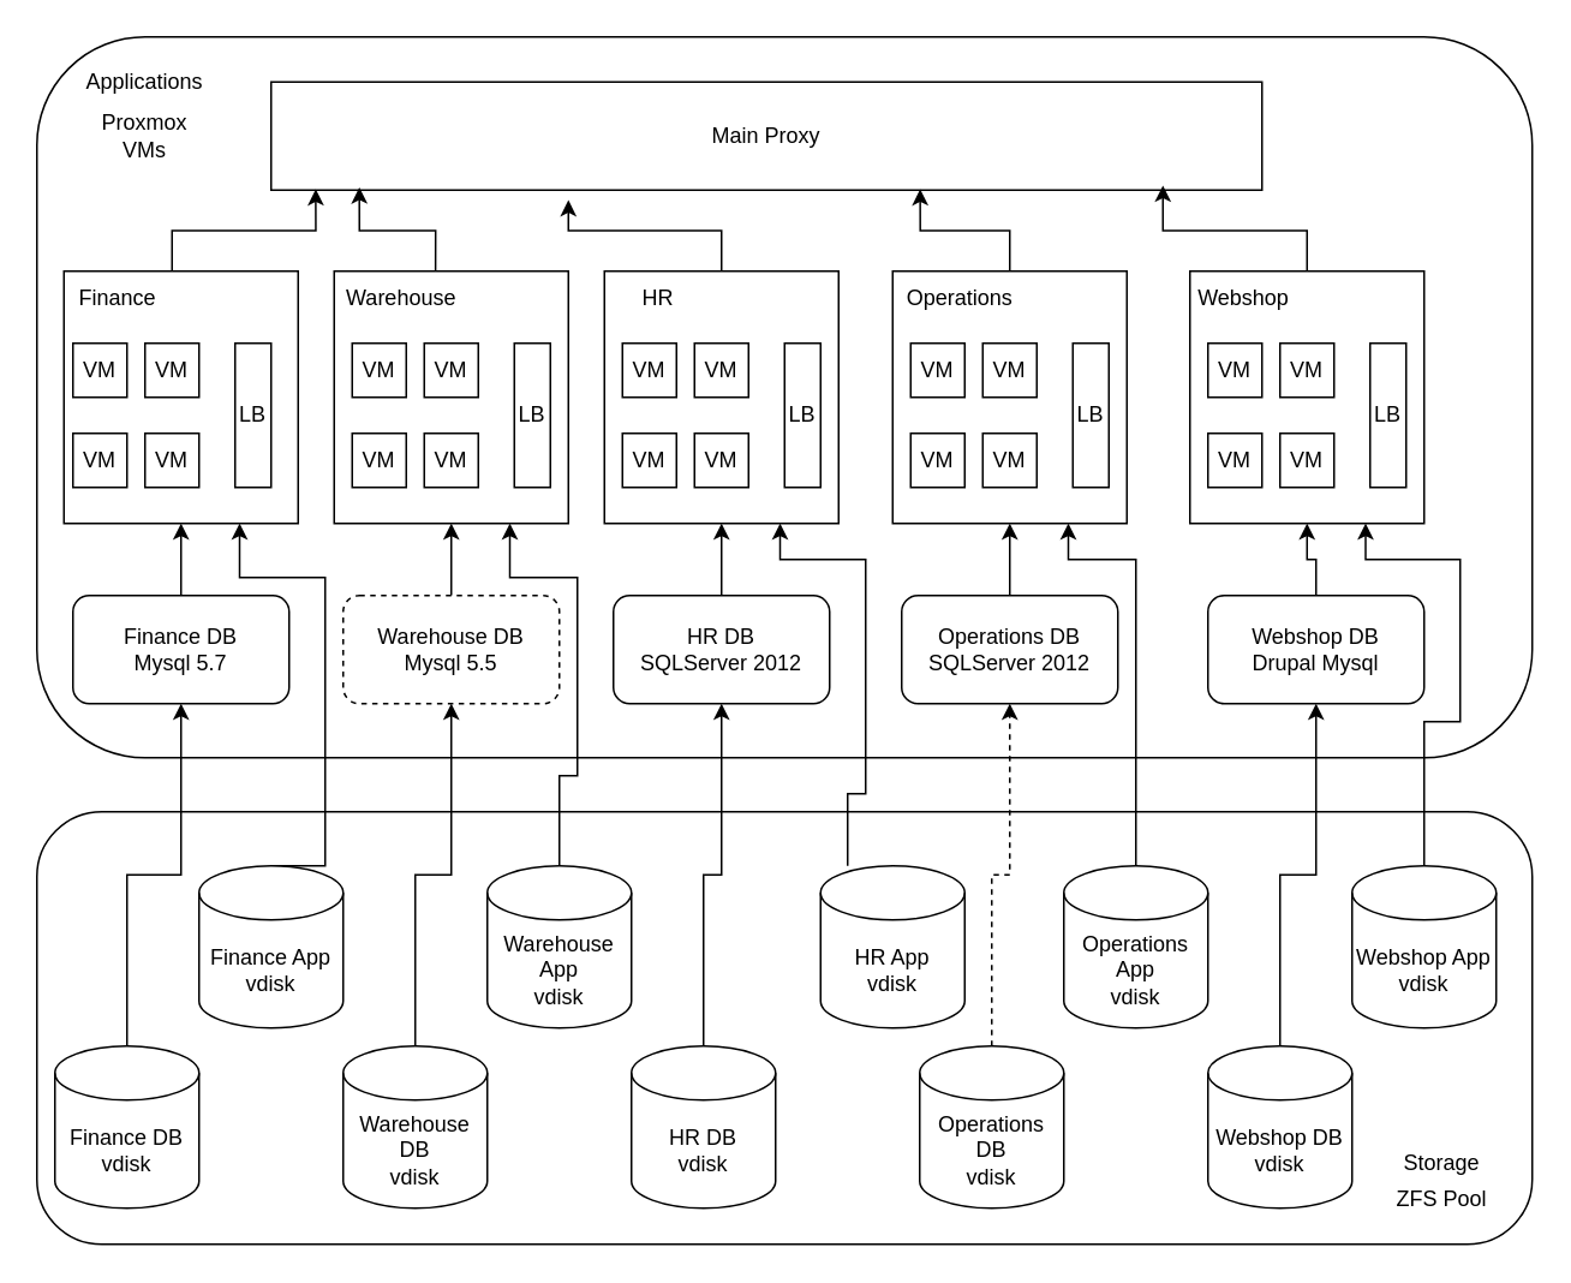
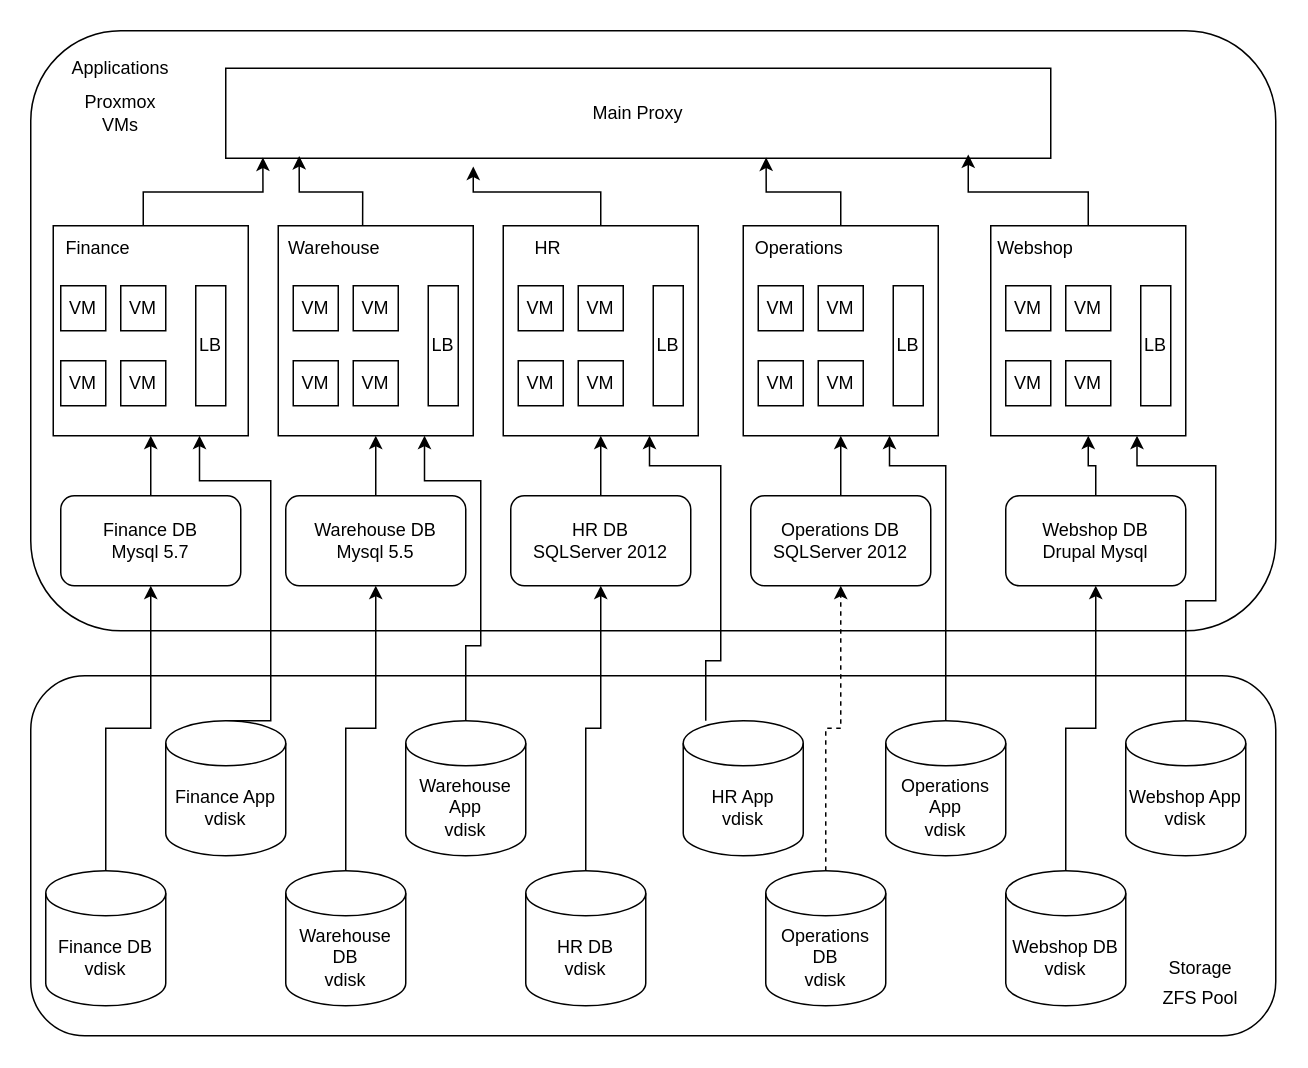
  <mxCell id="0" />
  <mxCell id="1" parent="0" />
  <mxCell id="2" value="" style="rounded=1;whiteSpace=wrap;html=1;" vertex="1" parent="1"><mxGeometry x="20" y="450" width="830" height="240" as="geometry" /></mxCell>
  <mxCell id="3" value="" style="rounded=1;whiteSpace=wrap;html=1;" vertex="1" parent="1"><mxGeometry x="20" y="20" width="830" height="400" as="geometry" /></mxCell>
  <mxCell id="4" value="Storage" style="text;html=1;align=center;verticalAlign=middle;whiteSpace=wrap;rounded=0;" vertex="1" parent="1"><mxGeometry x="770" y="630" width="60" height="30" as="geometry" /></mxCell>
  <mxCell id="5" value="ZFS Pool" style="text;html=1;align=center;verticalAlign=middle;whiteSpace=wrap;rounded=0;" vertex="1" parent="1"><mxGeometry x="770" y="650" width="60" height="30" as="geometry" /></mxCell>
  <mxCell id="6" style="edgeStyle=orthogonalEdgeStyle;rounded=0;orthogonalLoop=1;jettySize=auto;html=1;exitX=0.5;exitY=0;exitDx=0;exitDy=0;exitPerimeter=0;" edge="1" parent="1" source="7" target="29"><mxGeometry relative="1" as="geometry" /></mxCell>
  <mxCell id="7" value="Finance DB&lt;br&gt;vdisk" style="shape=cylinder3;whiteSpace=wrap;html=1;boundedLbl=1;backgroundOutline=1;size=15;" vertex="1" parent="1"><mxGeometry x="30" y="580" width="80" height="90" as="geometry" /></mxCell>
  <mxCell id="8" style="edgeStyle=orthogonalEdgeStyle;rounded=0;orthogonalLoop=1;jettySize=auto;html=1;exitX=0.5;exitY=0;exitDx=0;exitDy=0;exitPerimeter=0;" edge="1" parent="1" source="9" target="31"><mxGeometry relative="1" as="geometry" /></mxCell>
  <mxCell id="9" value="Warehouse DB&lt;br&gt;vdisk" style="shape=cylinder3;whiteSpace=wrap;html=1;boundedLbl=1;backgroundOutline=1;size=15;" vertex="1" parent="1"><mxGeometry x="190" y="580" width="80" height="90" as="geometry" /></mxCell>
  <mxCell id="10" style="edgeStyle=orthogonalEdgeStyle;rounded=0;orthogonalLoop=1;jettySize=auto;html=1;exitX=0.5;exitY=0;exitDx=0;exitDy=0;exitPerimeter=0;" edge="1" parent="1" source="11" target="33"><mxGeometry relative="1" as="geometry" /></mxCell>
  <mxCell id="11" value="HR DB&lt;br&gt;vdisk" style="shape=cylinder3;whiteSpace=wrap;html=1;boundedLbl=1;backgroundOutline=1;size=15;" vertex="1" parent="1"><mxGeometry x="350" y="580" width="80" height="90" as="geometry" /></mxCell>
  <mxCell id="12" style="edgeStyle=orthogonalEdgeStyle;rounded=0;orthogonalLoop=1;jettySize=auto;html=1;exitX=0.5;exitY=0;exitDx=0;exitDy=0;exitPerimeter=0;dashed=1;" edge="1" parent="1" source="13" target="35"><mxGeometry relative="1" as="geometry" /></mxCell>
  <mxCell id="13" value="Operations DB&lt;br&gt;vdisk" style="shape=cylinder3;whiteSpace=wrap;html=1;boundedLbl=1;backgroundOutline=1;size=15;" vertex="1" parent="1"><mxGeometry x="510" y="580" width="80" height="90" as="geometry" /></mxCell>
  <mxCell id="14" style="edgeStyle=orthogonalEdgeStyle;rounded=0;orthogonalLoop=1;jettySize=auto;html=1;exitX=0.5;exitY=0;exitDx=0;exitDy=0;exitPerimeter=0;" edge="1" parent="1" source="15" target="37"><mxGeometry relative="1" as="geometry" /></mxCell>
  <mxCell id="15" value="Webshop DB&lt;br&gt;vdisk" style="shape=cylinder3;whiteSpace=wrap;html=1;boundedLbl=1;backgroundOutline=1;size=15;" vertex="1" parent="1"><mxGeometry x="670" y="580" width="80" height="90" as="geometry" /></mxCell>
  <mxCell id="16" style="edgeStyle=orthogonalEdgeStyle;rounded=0;orthogonalLoop=1;jettySize=auto;html=1;entryX=0.75;entryY=1;entryDx=0;entryDy=0;exitX=0.5;exitY=0;exitDx=0;exitDy=0;exitPerimeter=0;" edge="1" parent="1" source="17" target="38"><mxGeometry relative="1" as="geometry"><Array as="points"><mxPoint x="180" y="480" /><mxPoint x="180" y="320" /><mxPoint x="133" y="320" /></Array></mxGeometry></mxCell>
  <mxCell id="17" value="Finance App&lt;br&gt;vdisk" style="shape=cylinder3;whiteSpace=wrap;html=1;boundedLbl=1;backgroundOutline=1;size=15;" vertex="1" parent="1"><mxGeometry x="110" y="480" width="80" height="90" as="geometry" /></mxCell>
  <mxCell id="18" style="edgeStyle=orthogonalEdgeStyle;rounded=0;orthogonalLoop=1;jettySize=auto;html=1;entryX=0.75;entryY=1;entryDx=0;entryDy=0;" edge="1" parent="1" source="19" target="39"><mxGeometry relative="1" as="geometry"><Array as="points"><mxPoint x="310" y="430" /><mxPoint x="320" y="430" /><mxPoint x="320" y="320" /><mxPoint x="283" y="320" /></Array></mxGeometry></mxCell>
  <mxCell id="19" value="Warehouse App&lt;br&gt;vdisk" style="shape=cylinder3;whiteSpace=wrap;html=1;boundedLbl=1;backgroundOutline=1;size=15;" vertex="1" parent="1"><mxGeometry x="270" y="480" width="80" height="90" as="geometry" /></mxCell>
  <mxCell id="20" style="edgeStyle=orthogonalEdgeStyle;rounded=0;orthogonalLoop=1;jettySize=auto;html=1;entryX=0.75;entryY=1;entryDx=0;entryDy=0;" edge="1" parent="1" source="21" target="40"><mxGeometry relative="1" as="geometry"><Array as="points"><mxPoint x="470" y="440" /><mxPoint x="480" y="440" /><mxPoint x="480" y="310" /><mxPoint x="433" y="310" /></Array></mxGeometry></mxCell>
  <mxCell id="21" value="HR App&lt;br&gt;vdisk" style="shape=cylinder3;whiteSpace=wrap;html=1;boundedLbl=1;backgroundOutline=1;size=15;" vertex="1" parent="1"><mxGeometry x="455" y="480" width="80" height="90" as="geometry" /></mxCell>
  <mxCell id="22" style="edgeStyle=orthogonalEdgeStyle;rounded=0;orthogonalLoop=1;jettySize=auto;html=1;entryX=0.75;entryY=1;entryDx=0;entryDy=0;" edge="1" parent="1" source="23" target="41"><mxGeometry relative="1" as="geometry"><Array as="points"><mxPoint x="630" y="310" /><mxPoint x="593" y="310" /></Array></mxGeometry></mxCell>
  <mxCell id="23" value="Operations App&lt;br&gt;vdisk" style="shape=cylinder3;whiteSpace=wrap;html=1;boundedLbl=1;backgroundOutline=1;size=15;" vertex="1" parent="1"><mxGeometry x="590" y="480" width="80" height="90" as="geometry" /></mxCell>
  <mxCell id="24" style="edgeStyle=orthogonalEdgeStyle;rounded=0;orthogonalLoop=1;jettySize=auto;html=1;entryX=0.75;entryY=1;entryDx=0;entryDy=0;" edge="1" parent="1" source="25" target="42"><mxGeometry relative="1" as="geometry"><Array as="points"><mxPoint x="790" y="400" /><mxPoint x="810" y="400" /><mxPoint x="810" y="310" /><mxPoint x="758" y="310" /></Array></mxGeometry></mxCell>
  <mxCell id="25" value="Webshop App&lt;br&gt;vdisk" style="shape=cylinder3;whiteSpace=wrap;html=1;boundedLbl=1;backgroundOutline=1;size=15;" vertex="1" parent="1"><mxGeometry x="750" y="480" width="80" height="90" as="geometry" /></mxCell>
  <mxCell id="26" value="Applications" style="text;html=1;align=center;verticalAlign=middle;whiteSpace=wrap;rounded=0;" vertex="1" parent="1"><mxGeometry x="50" y="30" width="60" height="30" as="geometry" /></mxCell>
  <mxCell id="27" value="Proxmox VMs" style="text;html=1;align=center;verticalAlign=middle;whiteSpace=wrap;rounded=0;" vertex="1" parent="1"><mxGeometry x="50" y="60" width="60" height="30" as="geometry" /></mxCell>
  <mxCell id="28" style="edgeStyle=orthogonalEdgeStyle;rounded=0;orthogonalLoop=1;jettySize=auto;html=1;" edge="1" parent="1" source="29" target="38"><mxGeometry relative="1" as="geometry" /></mxCell>
  <mxCell id="29" value="Finance DB&lt;br&gt;Mysql 5.7" style="rounded=1;whiteSpace=wrap;html=1;" vertex="1" parent="1"><mxGeometry x="40" y="330" width="120" height="60" as="geometry" /></mxCell>
  <mxCell id="30" style="edgeStyle=orthogonalEdgeStyle;rounded=0;orthogonalLoop=1;jettySize=auto;html=1;" edge="1" parent="1" source="31" target="39"><mxGeometry relative="1" as="geometry" /></mxCell>
- <mxCell id="31" value="Warehouse DB&lt;br&gt;Mysql 5.5" style="rounded=1;whiteSpace=wrap;html=1;dashed=1;" vertex="1" parent="1"><mxGeometry x="190" y="330" width="120" height="60" as="geometry" /></mxCell>
+ <mxCell id="31" value="Warehouse DB&lt;br&gt;Mysql 5.5" style="rounded=1;whiteSpace=wrap;html=1;" vertex="1" parent="1"><mxGeometry x="190" y="330" width="120" height="60" as="geometry" /></mxCell>
  <mxCell id="32" style="edgeStyle=orthogonalEdgeStyle;rounded=0;orthogonalLoop=1;jettySize=auto;html=1;entryX=0.5;entryY=1;entryDx=0;entryDy=0;" edge="1" parent="1" source="33" target="40"><mxGeometry relative="1" as="geometry" /></mxCell>
  <mxCell id="33" value="HR DB&lt;br&gt;SQLServer 2012" style="rounded=1;whiteSpace=wrap;html=1;" vertex="1" parent="1"><mxGeometry x="340" y="330" width="120" height="60" as="geometry" /></mxCell>
  <mxCell id="34" style="edgeStyle=orthogonalEdgeStyle;rounded=0;orthogonalLoop=1;jettySize=auto;html=1;entryX=0.5;entryY=1;entryDx=0;entryDy=0;" edge="1" parent="1" source="35" target="41"><mxGeometry relative="1" as="geometry" /></mxCell>
  <mxCell id="35" value="Operations DB&lt;br&gt;SQLServer 2012" style="rounded=1;whiteSpace=wrap;html=1;" vertex="1" parent="1"><mxGeometry x="500" y="330" width="120" height="60" as="geometry" /></mxCell>
  <mxCell id="36" style="edgeStyle=orthogonalEdgeStyle;rounded=0;orthogonalLoop=1;jettySize=auto;html=1;" edge="1" parent="1" source="37" target="42"><mxGeometry relative="1" as="geometry" /></mxCell>
  <mxCell id="37" value="Webshop DB&lt;br&gt;Drupal Mysql" style="rounded=1;whiteSpace=wrap;html=1;" vertex="1" parent="1"><mxGeometry x="670" y="330" width="120" height="60" as="geometry" /></mxCell>
  <mxCell id="38" value="" style="rounded=0;whiteSpace=wrap;html=1;" vertex="1" parent="1"><mxGeometry x="35" y="150" width="130" height="140" as="geometry" /></mxCell>
  <mxCell id="39" value="" style="rounded=0;whiteSpace=wrap;html=1;" vertex="1" parent="1"><mxGeometry x="185" y="150" width="130" height="140" as="geometry" /></mxCell>
  <mxCell id="40" value="" style="rounded=0;whiteSpace=wrap;html=1;" vertex="1" parent="1"><mxGeometry x="335" y="150" width="130" height="140" as="geometry" /></mxCell>
  <mxCell id="41" value="" style="rounded=0;whiteSpace=wrap;html=1;" vertex="1" parent="1"><mxGeometry x="495" y="150" width="130" height="140" as="geometry" /></mxCell>
  <mxCell id="42" value="" style="rounded=0;whiteSpace=wrap;html=1;" vertex="1" parent="1"><mxGeometry x="660" y="150" width="130" height="140" as="geometry" /></mxCell>
  <mxCell id="43" value="Main Proxy" style="rounded=0;whiteSpace=wrap;html=1;" vertex="1" parent="1"><mxGeometry x="150" y="45" width="550" height="60" as="geometry" /></mxCell>
  <mxCell id="44" value="Finance" style="text;html=1;align=center;verticalAlign=middle;whiteSpace=wrap;rounded=0;" vertex="1" parent="1"><mxGeometry x="35" y="150" width="60" height="30" as="geometry" /></mxCell>
  <mxCell id="45" value="Warehouse" style="text;html=1;align=center;verticalAlign=middle;whiteSpace=wrap;rounded=0;" vertex="1" parent="1"><mxGeometry x="185" y="150" width="75" height="30" as="geometry" /></mxCell>
  <mxCell id="46" value="HR" style="text;html=1;align=center;verticalAlign=middle;whiteSpace=wrap;rounded=0;" vertex="1" parent="1"><mxGeometry x="335" y="150" width="60" height="30" as="geometry" /></mxCell>
  <mxCell id="47" value="Operations" style="text;html=1;align=center;verticalAlign=middle;whiteSpace=wrap;rounded=0;" vertex="1" parent="1"><mxGeometry x="495" y="150" width="75" height="30" as="geometry" /></mxCell>
  <mxCell id="48" value="Webshop" style="text;html=1;align=center;verticalAlign=middle;whiteSpace=wrap;rounded=0;" vertex="1" parent="1"><mxGeometry x="660" y="150" width="60" height="30" as="geometry" /></mxCell>
  <mxCell id="49" style="edgeStyle=orthogonalEdgeStyle;rounded=0;orthogonalLoop=1;jettySize=auto;html=1;exitX=1;exitY=0;exitDx=0;exitDy=0;entryX=0.045;entryY=0.992;entryDx=0;entryDy=0;entryPerimeter=0;" edge="1" parent="1" source="44" target="43"><mxGeometry relative="1" as="geometry" /></mxCell>
  <mxCell id="50" style="edgeStyle=orthogonalEdgeStyle;rounded=0;orthogonalLoop=1;jettySize=auto;html=1;exitX=0.75;exitY=0;exitDx=0;exitDy=0;entryX=0.089;entryY=0.975;entryDx=0;entryDy=0;entryPerimeter=0;" edge="1" parent="1" source="45" target="43"><mxGeometry relative="1" as="geometry" /></mxCell>
  <mxCell id="51" style="edgeStyle=orthogonalEdgeStyle;rounded=0;orthogonalLoop=1;jettySize=auto;html=1;entryX=0.3;entryY=1.092;entryDx=0;entryDy=0;entryPerimeter=0;" edge="1" parent="1" source="40" target="43"><mxGeometry relative="1" as="geometry" /></mxCell>
  <mxCell id="52" style="edgeStyle=orthogonalEdgeStyle;rounded=0;orthogonalLoop=1;jettySize=auto;html=1;entryX=0.655;entryY=0.992;entryDx=0;entryDy=0;entryPerimeter=0;" edge="1" parent="1" source="41" target="43"><mxGeometry relative="1" as="geometry" /></mxCell>
  <mxCell id="53" style="edgeStyle=orthogonalEdgeStyle;rounded=0;orthogonalLoop=1;jettySize=auto;html=1;entryX=0.9;entryY=0.958;entryDx=0;entryDy=0;entryPerimeter=0;" edge="1" parent="1" source="42" target="43"><mxGeometry relative="1" as="geometry" /></mxCell>
  <mxCell id="54" value="VM" style="rounded=0;whiteSpace=wrap;html=1;" vertex="1" parent="1"><mxGeometry x="40" y="190" width="30" height="30" as="geometry" /></mxCell>
  <mxCell id="55" value="VM" style="rounded=0;whiteSpace=wrap;html=1;" vertex="1" parent="1"><mxGeometry x="80" y="190" width="30" height="30" as="geometry" /></mxCell>
  <mxCell id="56" value="VM" style="rounded=0;whiteSpace=wrap;html=1;" vertex="1" parent="1"><mxGeometry x="40" y="240" width="30" height="30" as="geometry" /></mxCell>
  <mxCell id="57" value="VM" style="rounded=0;whiteSpace=wrap;html=1;" vertex="1" parent="1"><mxGeometry x="80" y="240" width="30" height="30" as="geometry" /></mxCell>
  <mxCell id="58" value="LB" style="rounded=0;whiteSpace=wrap;html=1;" vertex="1" parent="1"><mxGeometry x="130" y="190" width="20" height="80" as="geometry" /></mxCell>
  <mxCell id="59" value="VM" style="rounded=0;whiteSpace=wrap;html=1;" vertex="1" parent="1"><mxGeometry x="195" y="190" width="30" height="30" as="geometry" /></mxCell>
  <mxCell id="60" value="VM" style="rounded=0;whiteSpace=wrap;html=1;" vertex="1" parent="1"><mxGeometry x="235" y="190" width="30" height="30" as="geometry" /></mxCell>
  <mxCell id="61" value="VM" style="rounded=0;whiteSpace=wrap;html=1;" vertex="1" parent="1"><mxGeometry x="235" y="240" width="30" height="30" as="geometry" /></mxCell>
  <mxCell id="62" value="VM" style="rounded=0;whiteSpace=wrap;html=1;" vertex="1" parent="1"><mxGeometry x="195" y="240" width="30" height="30" as="geometry" /></mxCell>
  <mxCell id="63" value="LB" style="rounded=0;whiteSpace=wrap;html=1;" vertex="1" parent="1"><mxGeometry x="285" y="190" width="20" height="80" as="geometry" /></mxCell>
  <mxCell id="64" value="VM" style="rounded=0;whiteSpace=wrap;html=1;" vertex="1" parent="1"><mxGeometry x="345" y="190" width="30" height="30" as="geometry" /></mxCell>
  <mxCell id="65" value="VM" style="rounded=0;whiteSpace=wrap;html=1;" vertex="1" parent="1"><mxGeometry x="385" y="190" width="30" height="30" as="geometry" /></mxCell>
  <mxCell id="66" value="VM" style="rounded=0;whiteSpace=wrap;html=1;" vertex="1" parent="1"><mxGeometry x="385" y="240" width="30" height="30" as="geometry" /></mxCell>
  <mxCell id="67" value="VM" style="rounded=0;whiteSpace=wrap;html=1;" vertex="1" parent="1"><mxGeometry x="345" y="240" width="30" height="30" as="geometry" /></mxCell>
  <mxCell id="68" value="LB" style="rounded=0;whiteSpace=wrap;html=1;" vertex="1" parent="1"><mxGeometry x="435" y="190" width="20" height="80" as="geometry" /></mxCell>
  <mxCell id="69" value="VM" style="rounded=0;whiteSpace=wrap;html=1;" vertex="1" parent="1"><mxGeometry x="505" y="190" width="30" height="30" as="geometry" /></mxCell>
  <mxCell id="70" value="VM" style="rounded=0;whiteSpace=wrap;html=1;" vertex="1" parent="1"><mxGeometry x="545" y="190" width="30" height="30" as="geometry" /></mxCell>
  <mxCell id="71" value="VM" style="rounded=0;whiteSpace=wrap;html=1;" vertex="1" parent="1"><mxGeometry x="505" y="240" width="30" height="30" as="geometry" /></mxCell>
  <mxCell id="72" value="VM" style="rounded=0;whiteSpace=wrap;html=1;" vertex="1" parent="1"><mxGeometry x="545" y="240" width="30" height="30" as="geometry" /></mxCell>
  <mxCell id="73" value="LB" style="rounded=0;whiteSpace=wrap;html=1;" vertex="1" parent="1"><mxGeometry x="595" y="190" width="20" height="80" as="geometry" /></mxCell>
  <mxCell id="74" value="VM" style="rounded=0;whiteSpace=wrap;html=1;" vertex="1" parent="1"><mxGeometry x="670" y="190" width="30" height="30" as="geometry" /></mxCell>
  <mxCell id="75" value="VM" style="rounded=0;whiteSpace=wrap;html=1;" vertex="1" parent="1"><mxGeometry x="710" y="190" width="30" height="30" as="geometry" /></mxCell>
  <mxCell id="76" value="VM" style="rounded=0;whiteSpace=wrap;html=1;" vertex="1" parent="1"><mxGeometry x="670" y="240" width="30" height="30" as="geometry" /></mxCell>
  <mxCell id="77" value="VM" style="rounded=0;whiteSpace=wrap;html=1;" vertex="1" parent="1"><mxGeometry x="710" y="240" width="30" height="30" as="geometry" /></mxCell>
  <mxCell id="78" value="LB" style="rounded=0;whiteSpace=wrap;html=1;" vertex="1" parent="1"><mxGeometry x="760" y="190" width="20" height="80" as="geometry" /></mxCell>
